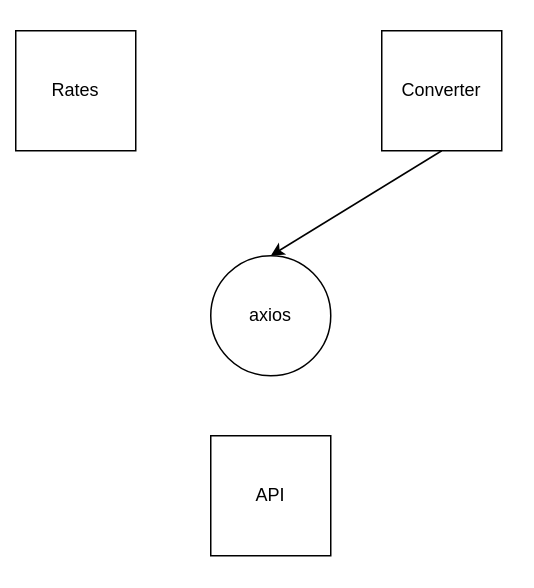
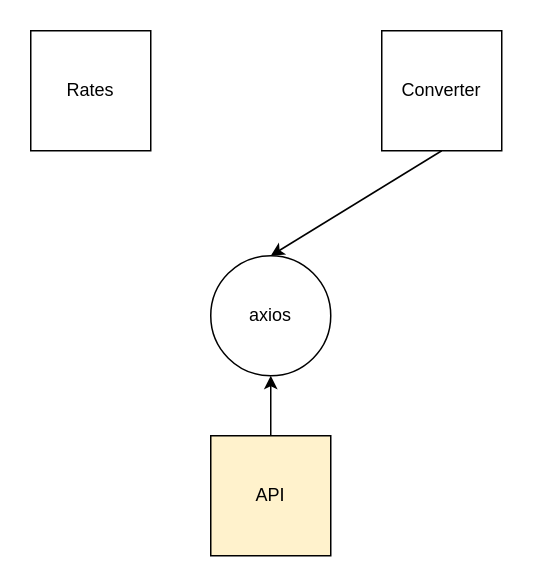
  <mxCell id="0" />
  <mxCell id="1" parent="0" />
- <mxCell id="2" value="Rates" style="whiteSpace=wrap;html=1;aspect=fixed;" vertex="1" parent="1"><mxGeometry x="10" y="20" width="80" height="80" as="geometry" /></mxCell>
+ <mxCell id="2" value="Rates" style="whiteSpace=wrap;html=1;aspect=fixed;" vertex="1" parent="1"><mxGeometry x="20" y="20" width="80" height="80" as="geometry" /></mxCell>
  <mxCell id="3" style="edgeStyle=none;html=1;exitX=0.5;exitY=1;exitDx=0;exitDy=0;" edge="1" parent="1" source="4"><mxGeometry relative="1" as="geometry"><mxPoint x="180" y="170" as="targetPoint" /></mxGeometry></mxCell>
  <mxCell id="4" value="Converter" style="whiteSpace=wrap;html=1;aspect=fixed;" vertex="1" parent="1"><mxGeometry x="254" y="20" width="80" height="80" as="geometry" /></mxCell>
- <mxCell id="6" value="API" style="whiteSpace=wrap;html=1;aspect=fixed;" vertex="1" parent="1"><mxGeometry x="140" y="290" width="80" height="80" as="geometry" /></mxCell>
+ <mxCell id="5" style="edgeStyle=none;html=1;exitX=0.5;exitY=0;exitDx=0;exitDy=0;entryX=0.5;entryY=1;entryDx=0;entryDy=0;" edge="1" parent="1" source="6" target="7"><mxGeometry relative="1" as="geometry" /></mxCell>
+ <mxCell id="6" value="API" style="whiteSpace=wrap;html=1;aspect=fixed;fillColor=#fff2cc;" vertex="1" parent="1"><mxGeometry x="140" y="290" width="80" height="80" as="geometry" /></mxCell>
  <mxCell id="7" value="axios" style="ellipse;whiteSpace=wrap;html=1;aspect=fixed;" vertex="1" parent="1"><mxGeometry x="140" y="170" width="80" height="80" as="geometry" /></mxCell>
